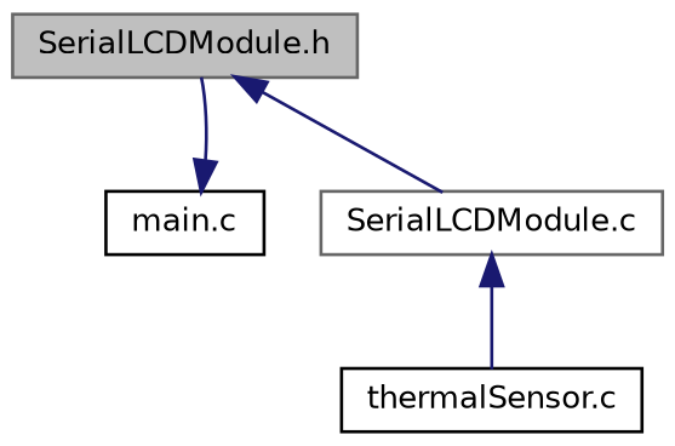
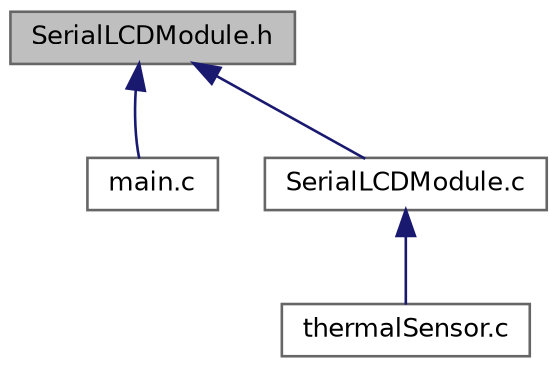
  digraph {
    node [color=gray40 fillcolor=white fontname=Helvetica fontsize=10 shape=record style=filled]
    edge [color=midnightblue dir=back fontname=Helvetica fontsize=10 labelfontname=Helvetica labelfontsize=10 style=solid]
    n1 [fillcolor=grey75 fontcolor=black height=0.2 label="SerialLCDModule.h" width=0.4]
-   n2 [color=black height=0.2 label="main.c" width=0.4]
+   n2 [height=0.2 label="main.c" width=0.4]
    n3 [height=0.2 label="SerialLCDModule.c" width=0.4]
-   n4 [color=black height=0.2 label="thermalSensor.c" width=0.4]
-   n2 -> n1
+   n4 [height=0.2 label="thermalSensor.c" width=0.4]
+   n1 -> n2
    n1 -> n3
    n3 -> n4
  }
